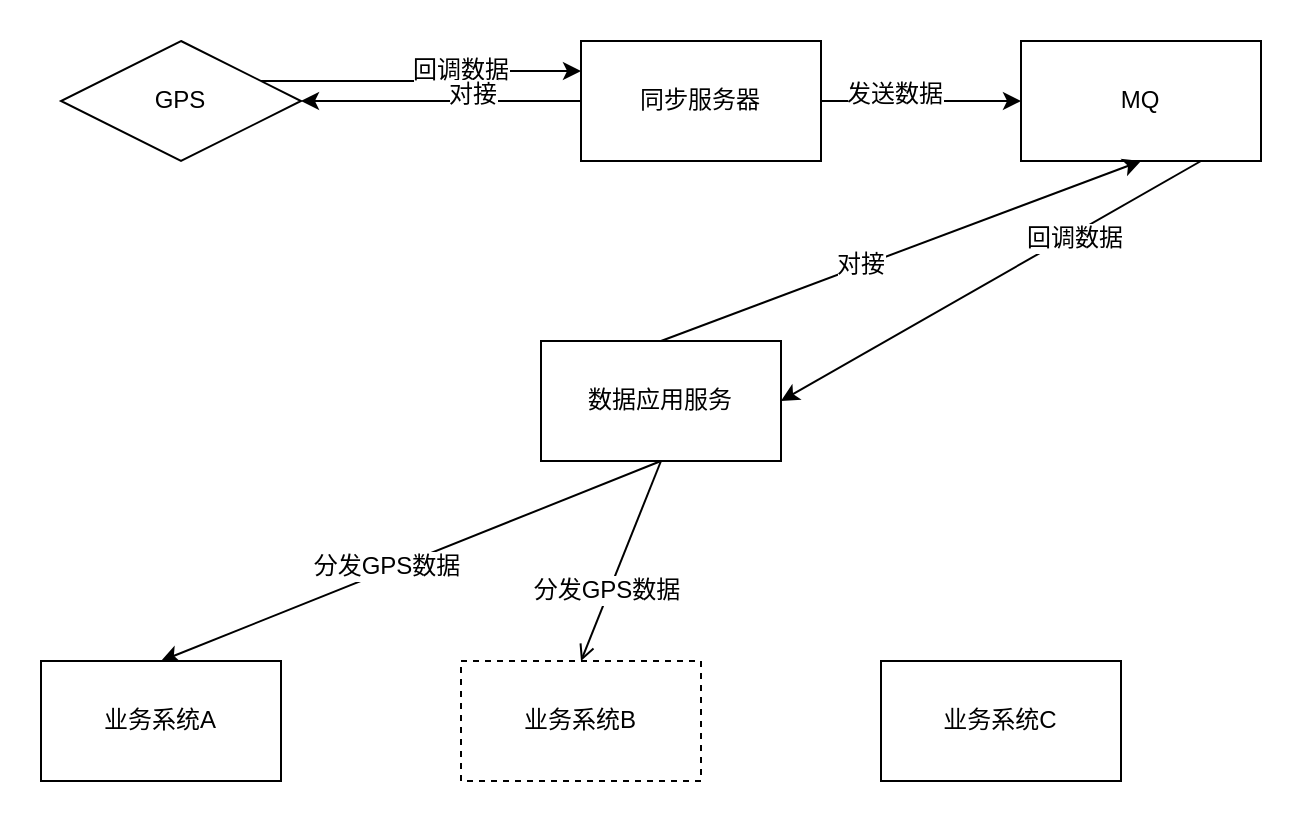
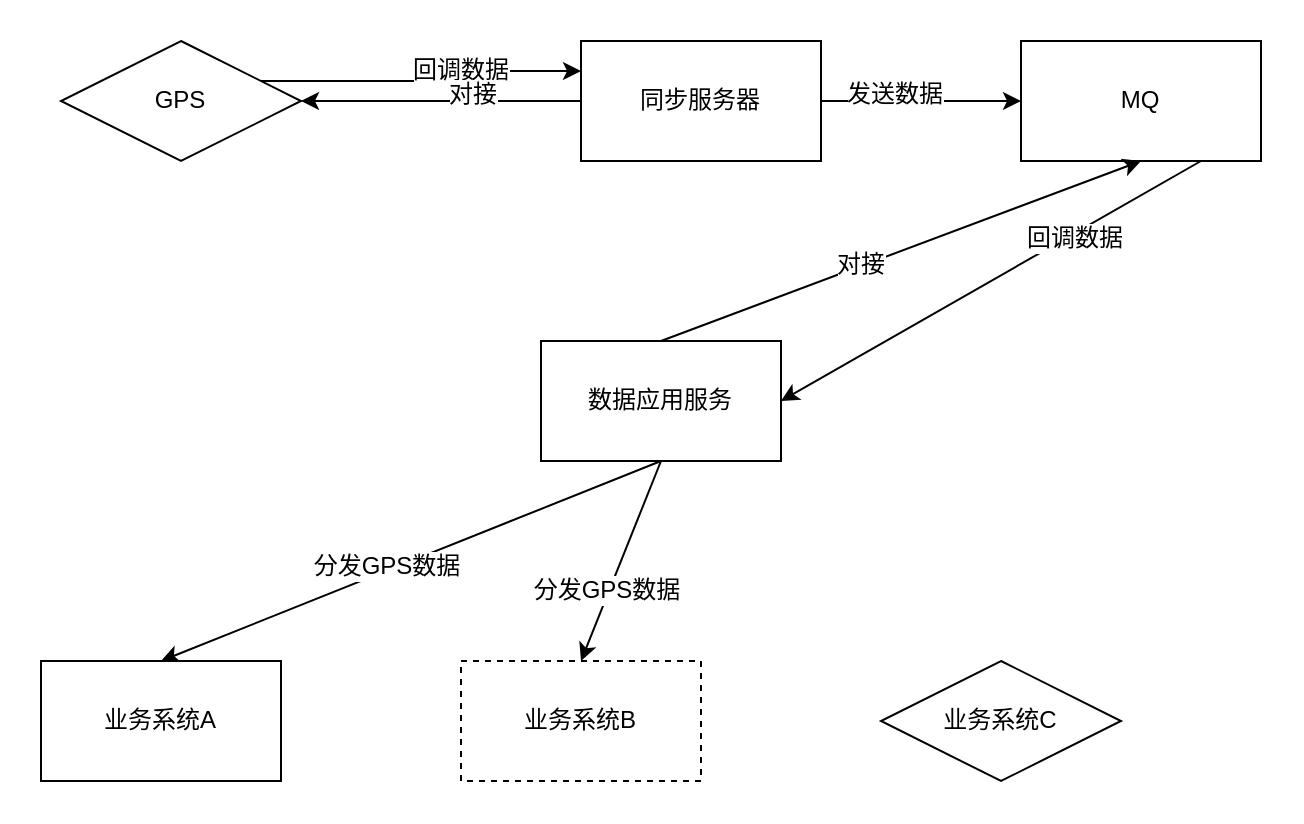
  <mxCell id="0" />
  <mxCell id="1" parent="0" />
  <mxCell id="2" style="edgeStyle=orthogonalEdgeStyle;rounded=0;orthogonalLoop=1;jettySize=auto;html=1;exitX=1;exitY=0.25;exitDx=0;exitDy=0;entryX=0;entryY=0.25;entryDx=0;entryDy=0;" edge="1" parent="1" source="4" target="9"><mxGeometry relative="1" as="geometry" /></mxCell>
  <mxCell id="3" value="回调数据" style="text;html=1;resizable=0;points=[];align=center;verticalAlign=middle;labelBackgroundColor=#ffffff;" vertex="1" connectable="0" parent="2"><mxGeometry x="0.257" y="1" relative="1" as="geometry"><mxPoint as="offset" /></mxGeometry></mxCell>
  <mxCell id="4" value="GPS" style="rhombus;whiteSpace=wrap;html=1;" vertex="1" parent="1"><mxGeometry x="30" y="20" width="120" height="60" as="geometry" /></mxCell>
  <mxCell id="5" style="edgeStyle=orthogonalEdgeStyle;rounded=0;orthogonalLoop=1;jettySize=auto;html=1;exitX=0;exitY=0.5;exitDx=0;exitDy=0;entryX=1;entryY=0.5;entryDx=0;entryDy=0;" edge="1" parent="1" source="9" target="4"><mxGeometry relative="1" as="geometry" /></mxCell>
  <mxCell id="6" value="对接" style="text;html=1;resizable=0;points=[];align=center;verticalAlign=middle;labelBackgroundColor=#ffffff;" vertex="1" connectable="0" parent="5"><mxGeometry x="-0.214" y="-4" relative="1" as="geometry"><mxPoint as="offset" /></mxGeometry></mxCell>
  <mxCell id="7" style="edgeStyle=orthogonalEdgeStyle;rounded=0;orthogonalLoop=1;jettySize=auto;html=1;exitX=1;exitY=0.5;exitDx=0;exitDy=0;" edge="1" parent="1" source="9"><mxGeometry relative="1" as="geometry"><mxPoint x="510" y="50" as="targetPoint" /></mxGeometry></mxCell>
  <mxCell id="8" value="发送数据" style="text;html=1;resizable=0;points=[];align=center;verticalAlign=middle;labelBackgroundColor=#ffffff;" vertex="1" connectable="0" parent="7"><mxGeometry x="-0.28" y="4" relative="1" as="geometry"><mxPoint as="offset" /></mxGeometry></mxCell>
  <mxCell id="9" value="同步服务器" style="rounded=0;whiteSpace=wrap;html=1;" vertex="1" parent="1"><mxGeometry x="290" y="20" width="120" height="60" as="geometry" /></mxCell>
  <mxCell id="10" style="edgeStyle=none;rounded=0;orthogonalLoop=1;jettySize=auto;html=1;exitX=0.75;exitY=1;exitDx=0;exitDy=0;entryX=1;entryY=0.5;entryDx=0;entryDy=0;" edge="1" parent="1" source="12" target="19"><mxGeometry relative="1" as="geometry" /></mxCell>
  <mxCell id="11" value="回调数据" style="text;html=1;resizable=0;points=[];align=center;verticalAlign=middle;labelBackgroundColor=#ffffff;" vertex="1" connectable="0" parent="10"><mxGeometry x="-0.392" y="2" relative="1" as="geometry"><mxPoint as="offset" /></mxGeometry></mxCell>
  <mxCell id="12" value="MQ" style="rounded=0;whiteSpace=wrap;html=1;" vertex="1" parent="1"><mxGeometry x="510" y="20" width="120" height="60" as="geometry" /></mxCell>
  <mxCell id="13" style="rounded=0;orthogonalLoop=1;jettySize=auto;html=1;exitX=0.5;exitY=0;exitDx=0;exitDy=0;entryX=0.5;entryY=1;entryDx=0;entryDy=0;" edge="1" parent="1" source="19" target="12"><mxGeometry relative="1" as="geometry" /></mxCell>
  <mxCell id="14" value="对接" style="text;html=1;resizable=0;points=[];align=center;verticalAlign=middle;labelBackgroundColor=#ffffff;" vertex="1" connectable="0" parent="13"><mxGeometry x="-0.163" y="1" relative="1" as="geometry"><mxPoint as="offset" /></mxGeometry></mxCell>
  <mxCell id="15" style="edgeStyle=none;rounded=0;orthogonalLoop=1;jettySize=auto;html=1;exitX=0.5;exitY=1;exitDx=0;exitDy=0;entryX=0.5;entryY=0;entryDx=0;entryDy=0;" edge="1" parent="1" source="19" target="20"><mxGeometry relative="1" as="geometry" /></mxCell>
  <mxCell id="16" value="分发GPS数据" style="text;html=1;resizable=0;points=[];align=center;verticalAlign=middle;labelBackgroundColor=#ffffff;" vertex="1" connectable="0" parent="15"><mxGeometry x="0.091" y="-2" relative="1" as="geometry"><mxPoint as="offset" /></mxGeometry></mxCell>
- <mxCell id="17" style="edgeStyle=none;rounded=0;orthogonalLoop=1;jettySize=auto;html=1;exitX=0.5;exitY=1;exitDx=0;exitDy=0;entryX=0.5;entryY=0;entryDx=0;entryDy=0;endArrow=open;" edge="1" parent="1" source="19" target="21"><mxGeometry relative="1" as="geometry" /></mxCell>
+ <mxCell id="17" style="edgeStyle=none;rounded=0;orthogonalLoop=1;jettySize=auto;html=1;exitX=0.5;exitY=1;exitDx=0;exitDy=0;entryX=0.5;entryY=0;entryDx=0;entryDy=0;" edge="1" parent="1" source="19" target="21"><mxGeometry relative="1" as="geometry" /></mxCell>
  <mxCell id="18" value="分发GPS数据" style="text;html=1;resizable=0;points=[];align=center;verticalAlign=middle;labelBackgroundColor=#ffffff;" vertex="1" connectable="0" parent="17"><mxGeometry x="0.297" y="-2" relative="1" as="geometry"><mxPoint as="offset" /></mxGeometry></mxCell>
  <mxCell id="19" value="数据应用服务" style="rounded=0;whiteSpace=wrap;html=1;" vertex="1" parent="1"><mxGeometry x="270" y="170" width="120" height="60" as="geometry" /></mxCell>
  <mxCell id="20" value="业务系统A" style="rounded=0;whiteSpace=wrap;html=1;" vertex="1" parent="1"><mxGeometry x="20" y="330" width="120" height="60" as="geometry" /></mxCell>
  <mxCell id="21" value="&lt;span&gt;业务系统B&lt;/span&gt;" style="rounded=0;whiteSpace=wrap;html=1;dashed=1;" vertex="1" parent="1"><mxGeometry x="230" y="330" width="120" height="60" as="geometry" /></mxCell>
- <mxCell id="22" value="&lt;span&gt;业务系统C&lt;/span&gt;" style="rounded=0;whiteSpace=wrap;html=1;" vertex="1" parent="1"><mxGeometry x="440" y="330" width="120" height="60" as="geometry" /></mxCell>
+ <mxCell id="22" value="&lt;span&gt;业务系统C&lt;/span&gt;" style="rhombus;whiteSpace=wrap;html=1;" vertex="1" parent="1"><mxGeometry x="440" y="330" width="120" height="60" as="geometry" /></mxCell>
